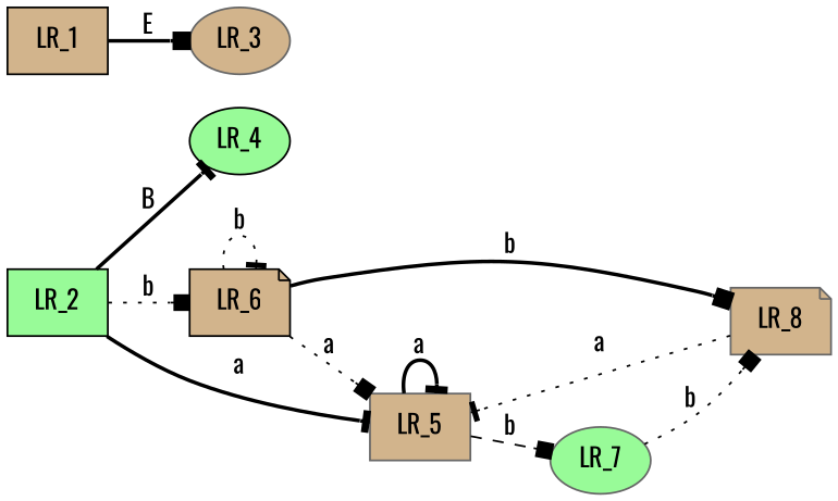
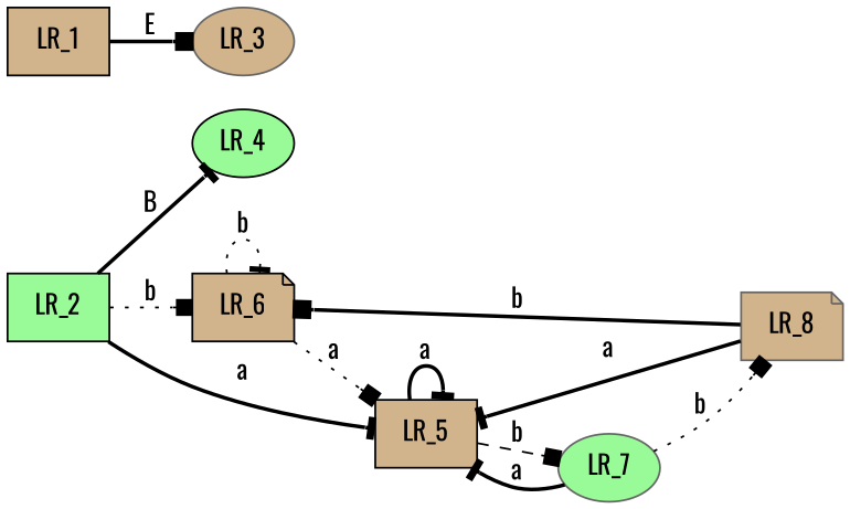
  digraph {
    fontname=Oswald
    rankdir=LR
    node [color=black fillcolor=tan fontname=Oswald shape=box style=filled]
    edge [arrowhead=tee fontname=Oswald style=bold]
    LR_2 [fillcolor=palegreen]
    LR_4 [fillcolor=palegreen shape=ellipse]
    LR_6 [shape=note]
-   LR_5 [color=gray40]
+   LR_5
    LR_3 [color=gray40 shape=ellipse]
    LR_1
    LR_8 [color=gray40 shape=note]
    LR_7 [color=gray40 fillcolor=palegreen shape=ellipse]
    LR_2 -> LR_4 [label=B]
    LR_2 -> LR_6 [arrowhead=box label=b style=dotted]
    LR_2 -> LR_5 [label=a]
    LR_6 -> LR_6 [label=b style=dotted]
    LR_6 -> LR_5 [arrowhead=box label=a style=dotted]
    LR_5 -> LR_5 [label=a]
    LR_5 -> LR_7 [arrowhead=box label=b style=dashed]
    LR_1 -> LR_3 [arrowhead=box label=E]
-   LR_6 -> LR_8 [arrowhead=box label=b]
-   LR_8 -> LR_5 [label=a style=dotted]
+   LR_8 -> LR_6 [arrowhead=box label=b]
+   LR_8 -> LR_5 [label=a]
+   LR_7 -> LR_5 [label=a]
    LR_7 -> LR_8 [arrowhead=box label=b style=dotted]
  }
